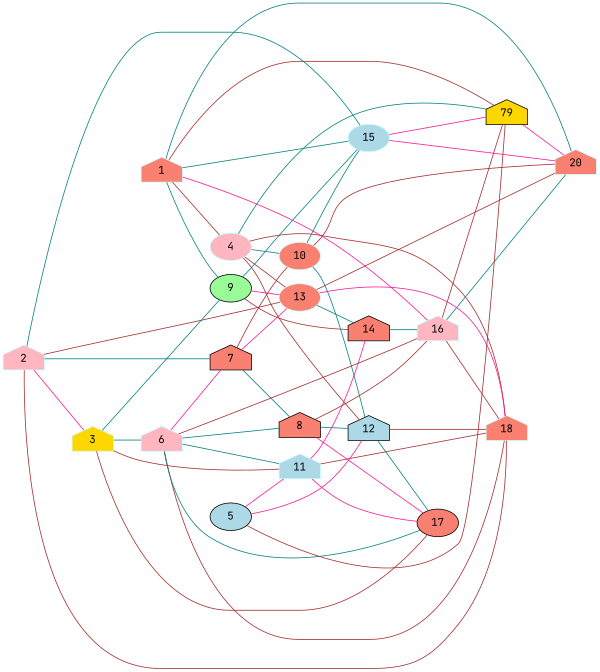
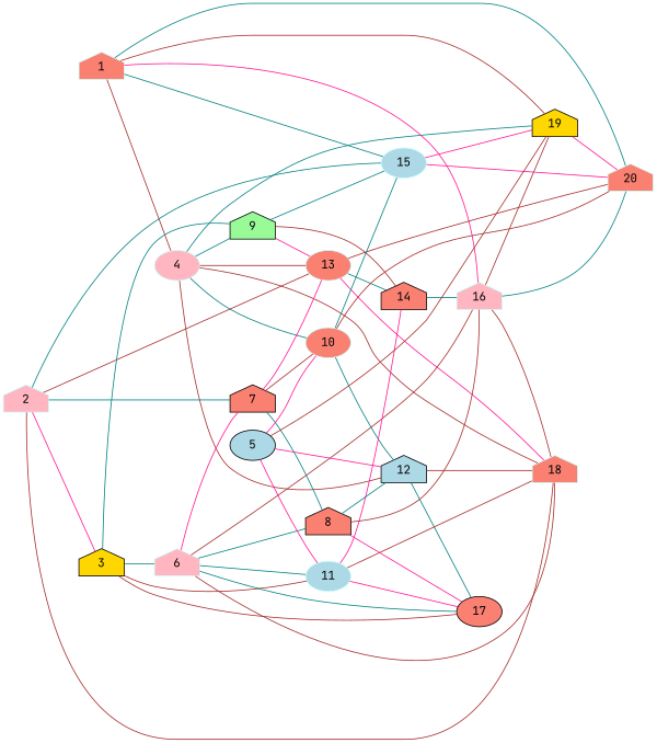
  graph {
    fontname="JetBrains Mono"
    rankdir=LR
    node [color="#CCFFFF" fillcolor=salmon fontname="JetBrains Mono" shape=house style=filled]
    edge [color=teal fontname="JetBrains Mono"]
    4 [fillcolor=lightpink shape=ellipse]
    1
    15 [fillcolor=lightblue shape=ellipse]
    16 [fillcolor=lightpink]
    20
-   9 [fillcolor=palegreen shape=ellipse color=""]
-   19 [fillcolor=gold label=79 color=""]
+   9 [fillcolor=palegreen color=""]
+   19 [fillcolor=gold color=""]
    13 [shape=ellipse]
    18
    10 [shape=ellipse]
    12 [fillcolor=lightblue color=""]
    14 [color=""]
    2 [fillcolor=lightpink]
-   3 [fillcolor=gold]
+   3 [fillcolor=gold color=""]
    7 [color=""]
    6 [fillcolor=lightpink]
-   11 [fillcolor=lightblue]
+   11 [fillcolor=lightblue shape=ellipse]
    17 [shape=ellipse color=""]
    8 [color=""]
    5 [fillcolor=lightblue shape=ellipse color=""]
    4 -- 19
    4 -- 13 [color=brown]
    4 -- 18 [color=brown]
    4 -- 10
    4 -- 12 [color=brown]
    1 -- 4 [color=brown]
    1 -- 15
    1 -- 16 [color=deeppink]
    1 -- 20
-   1 -- 9
+   4 -- 9
    1 -- 19 [color=brown]
    15 -- 20 [color=deeppink]
    15 -- 19 [color=deeppink]
    16 -- 20
    16 -- 19 [color=brown]
    16 -- 18 [color=brown]
    9 -- 15
    9 -- 13 [color=deeppink]
    9 -- 14 [color=brown]
    19 -- 20 [color=deeppink]
    13 -- 20 [color=brown]
    13 -- 18 [color=deeppink]
    13 -- 14
    10 -- 15
    10 -- 20 [color=brown]
    10 -- 12
    12 -- 18 [color=brown]
    12 -- 17
    14 -- 16
    2 -- 15
    2 -- 13 [color=brown]
    2 -- 18 [color=brown]
    2 -- 3 [color=deeppink]
    2 -- 7
    3 -- 9
    3 -- 6
    3 -- 11 [color=brown]
    3 -- 17 [color=brown]
    7 -- 13 [color=deeppink]
    7 -- 10 [color=brown]
    7 -- 8
    6 -- 16 [color=brown]
    6 -- 18 [color=brown]
    6 -- 7 [color=deeppink]
    6 -- 11
    6 -- 17
    6 -- 8
    11 -- 18 [color=brown]
    11 -- 14 [color=deeppink]
    11 -- 17 [color=deeppink]
    8 -- 16 [color=brown]
    8 -- 12
    8 -- 17 [color=deeppink]
    5 -- 19 [color=brown]
+   5 -- 10 [color=deeppink]
    5 -- 12 [color=deeppink]
    5 -- 11 [color=deeppink]
  }
